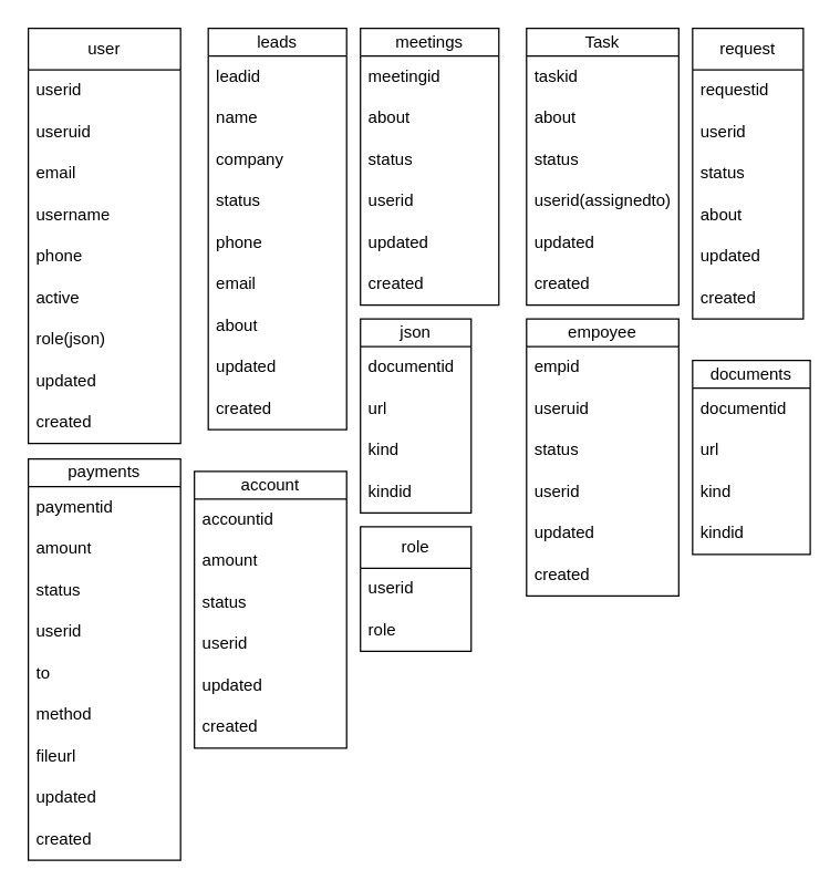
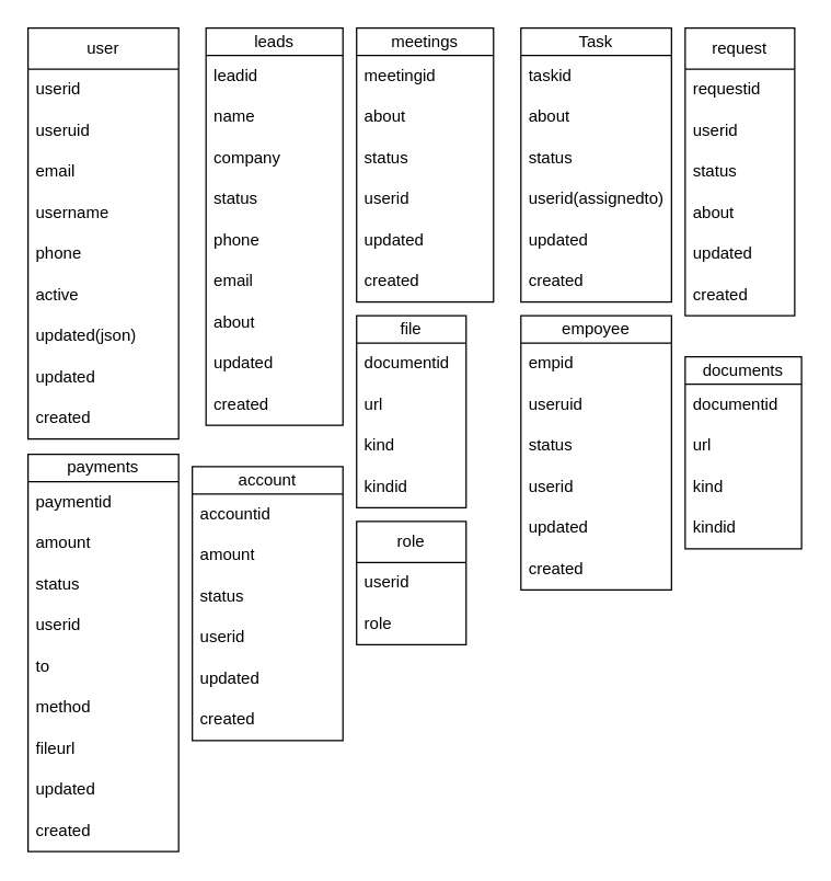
  <mxCell id="0" />
  <mxCell id="1" parent="0" />
  <mxCell id="2" value="role" style="swimlane;fontStyle=0;childLayout=stackLayout;horizontal=1;startSize=30;horizontalStack=0;resizeParent=1;resizeParentMax=0;resizeLast=0;collapsible=1;marginBottom=0;whiteSpace=wrap;html=1;" parent="1" vertex="1"><mxGeometry x="260" y="380" width="80" height="90" as="geometry" /></mxCell>
  <mxCell id="3" value="userid" style="text;strokeColor=none;fillColor=none;align=left;verticalAlign=middle;spacingLeft=4;spacingRight=4;overflow=hidden;points=[[0,0.5],[1,0.5]];portConstraint=eastwest;rotatable=0;whiteSpace=wrap;html=1;" parent="2" vertex="1"><mxGeometry y="30" width="80" height="30" as="geometry" /></mxCell>
  <mxCell id="4" value="role" style="text;strokeColor=none;fillColor=none;align=left;verticalAlign=middle;spacingLeft=4;spacingRight=4;overflow=hidden;points=[[0,0.5],[1,0.5]];portConstraint=eastwest;rotatable=0;whiteSpace=wrap;html=1;" parent="2" vertex="1"><mxGeometry y="60" width="80" height="30" as="geometry" /></mxCell>
  <mxCell id="5" value="user" style="swimlane;fontStyle=0;childLayout=stackLayout;horizontal=1;startSize=30;horizontalStack=0;resizeParent=1;resizeParentMax=0;resizeLast=0;collapsible=1;marginBottom=0;whiteSpace=wrap;html=1;" parent="1" vertex="1"><mxGeometry x="20" y="20" width="110" height="300" as="geometry" /></mxCell>
  <mxCell id="6" value="userid" style="text;strokeColor=none;fillColor=none;align=left;verticalAlign=middle;spacingLeft=4;spacingRight=4;overflow=hidden;points=[[0,0.5],[1,0.5]];portConstraint=eastwest;rotatable=0;whiteSpace=wrap;html=1;" parent="5" vertex="1"><mxGeometry y="30" width="110" height="30" as="geometry" /></mxCell>
  <mxCell id="7" value="useruid" style="text;strokeColor=none;fillColor=none;align=left;verticalAlign=middle;spacingLeft=4;spacingRight=4;overflow=hidden;points=[[0,0.5],[1,0.5]];portConstraint=eastwest;rotatable=0;whiteSpace=wrap;html=1;" parent="5" vertex="1"><mxGeometry y="60" width="110" height="30" as="geometry" /></mxCell>
  <mxCell id="8" value="email" style="text;strokeColor=none;fillColor=none;align=left;verticalAlign=middle;spacingLeft=4;spacingRight=4;overflow=hidden;points=[[0,0.5],[1,0.5]];portConstraint=eastwest;rotatable=0;whiteSpace=wrap;html=1;" parent="5" vertex="1"><mxGeometry y="90" width="110" height="30" as="geometry" /></mxCell>
  <mxCell id="9" value="username" style="text;strokeColor=none;fillColor=none;align=left;verticalAlign=middle;spacingLeft=4;spacingRight=4;overflow=hidden;points=[[0,0.5],[1,0.5]];portConstraint=eastwest;rotatable=0;whiteSpace=wrap;html=1;" parent="5" vertex="1"><mxGeometry y="120" width="110" height="30" as="geometry" /></mxCell>
  <mxCell id="10" value="phone" style="text;strokeColor=none;fillColor=none;align=left;verticalAlign=middle;spacingLeft=4;spacingRight=4;overflow=hidden;points=[[0,0.5],[1,0.5]];portConstraint=eastwest;rotatable=0;whiteSpace=wrap;html=1;" parent="5" vertex="1"><mxGeometry y="150" width="110" height="30" as="geometry" /></mxCell>
  <mxCell id="11" value="active" style="text;strokeColor=none;fillColor=none;align=left;verticalAlign=middle;spacingLeft=4;spacingRight=4;overflow=hidden;points=[[0,0.5],[1,0.5]];portConstraint=eastwest;rotatable=0;whiteSpace=wrap;html=1;" parent="5" vertex="1"><mxGeometry y="180" width="110" height="30" as="geometry" /></mxCell>
- <mxCell id="12" value="role(json)" style="text;strokeColor=none;fillColor=none;align=left;verticalAlign=middle;spacingLeft=4;spacingRight=4;overflow=hidden;points=[[0,0.5],[1,0.5]];portConstraint=eastwest;rotatable=0;whiteSpace=wrap;html=1;" parent="5" vertex="1"><mxGeometry y="210" width="110" height="30" as="geometry" /></mxCell>
+ <mxCell id="12" value="updated(json)" style="text;strokeColor=none;fillColor=none;align=left;verticalAlign=middle;spacingLeft=4;spacingRight=4;overflow=hidden;points=[[0,0.5],[1,0.5]];portConstraint=eastwest;rotatable=0;whiteSpace=wrap;html=1;" parent="5" vertex="1"><mxGeometry y="210" width="110" height="30" as="geometry" /></mxCell>
  <mxCell id="13" value="updated" style="text;strokeColor=none;fillColor=none;align=left;verticalAlign=middle;spacingLeft=4;spacingRight=4;overflow=hidden;points=[[0,0.5],[1,0.5]];portConstraint=eastwest;rotatable=0;whiteSpace=wrap;html=1;" parent="5" vertex="1"><mxGeometry y="240" width="110" height="30" as="geometry" /></mxCell>
  <mxCell id="14" value="created" style="text;strokeColor=none;fillColor=none;align=left;verticalAlign=middle;spacingLeft=4;spacingRight=4;overflow=hidden;points=[[0,0.5],[1,0.5]];portConstraint=eastwest;rotatable=0;whiteSpace=wrap;html=1;" parent="5" vertex="1"><mxGeometry y="270" width="110" height="30" as="geometry" /></mxCell>
  <mxCell id="15" value="leads" style="swimlane;fontStyle=0;childLayout=stackLayout;horizontal=1;startSize=20;horizontalStack=0;resizeParent=1;resizeParentMax=0;resizeLast=0;collapsible=1;marginBottom=0;whiteSpace=wrap;html=1;" parent="1" vertex="1"><mxGeometry x="150" y="20" width="100" height="290" as="geometry" /></mxCell>
  <mxCell id="16" value="leadid" style="text;strokeColor=none;fillColor=none;align=left;verticalAlign=middle;spacingLeft=4;spacingRight=4;overflow=hidden;points=[[0,0.5],[1,0.5]];portConstraint=eastwest;rotatable=0;whiteSpace=wrap;html=1;" parent="15" vertex="1"><mxGeometry y="20" width="100" height="30" as="geometry" /></mxCell>
  <mxCell id="17" value="name" style="text;strokeColor=none;fillColor=none;align=left;verticalAlign=middle;spacingLeft=4;spacingRight=4;overflow=hidden;points=[[0,0.5],[1,0.5]];portConstraint=eastwest;rotatable=0;whiteSpace=wrap;html=1;" parent="15" vertex="1"><mxGeometry y="50" width="100" height="30" as="geometry" /></mxCell>
  <mxCell id="18" value="company" style="text;strokeColor=none;fillColor=none;align=left;verticalAlign=middle;spacingLeft=4;spacingRight=4;overflow=hidden;points=[[0,0.5],[1,0.5]];portConstraint=eastwest;rotatable=0;whiteSpace=wrap;html=1;" parent="15" vertex="1"><mxGeometry y="80" width="100" height="30" as="geometry" /></mxCell>
  <mxCell id="19" value="status" style="text;strokeColor=none;fillColor=none;align=left;verticalAlign=middle;spacingLeft=4;spacingRight=4;overflow=hidden;points=[[0,0.5],[1,0.5]];portConstraint=eastwest;rotatable=0;whiteSpace=wrap;html=1;" parent="15" vertex="1"><mxGeometry y="110" width="100" height="30" as="geometry" /></mxCell>
  <mxCell id="20" value="phone" style="text;strokeColor=none;fillColor=none;align=left;verticalAlign=middle;spacingLeft=4;spacingRight=4;overflow=hidden;points=[[0,0.5],[1,0.5]];portConstraint=eastwest;rotatable=0;whiteSpace=wrap;html=1;" parent="15" vertex="1"><mxGeometry y="140" width="100" height="30" as="geometry" /></mxCell>
  <mxCell id="21" value="email" style="text;strokeColor=none;fillColor=none;align=left;verticalAlign=middle;spacingLeft=4;spacingRight=4;overflow=hidden;points=[[0,0.5],[1,0.5]];portConstraint=eastwest;rotatable=0;whiteSpace=wrap;html=1;" parent="15" vertex="1"><mxGeometry y="170" width="100" height="30" as="geometry" /></mxCell>
  <mxCell id="22" value="about" style="text;strokeColor=none;fillColor=none;align=left;verticalAlign=middle;spacingLeft=4;spacingRight=4;overflow=hidden;points=[[0,0.5],[1,0.5]];portConstraint=eastwest;rotatable=0;whiteSpace=wrap;html=1;" parent="15" vertex="1"><mxGeometry y="200" width="100" height="30" as="geometry" /></mxCell>
  <mxCell id="23" value="updated" style="text;strokeColor=none;fillColor=none;align=left;verticalAlign=middle;spacingLeft=4;spacingRight=4;overflow=hidden;points=[[0,0.5],[1,0.5]];portConstraint=eastwest;rotatable=0;whiteSpace=wrap;html=1;" parent="15" vertex="1"><mxGeometry y="230" width="100" height="30" as="geometry" /></mxCell>
  <mxCell id="24" value="created" style="text;strokeColor=none;fillColor=none;align=left;verticalAlign=middle;spacingLeft=4;spacingRight=4;overflow=hidden;points=[[0,0.5],[1,0.5]];portConstraint=eastwest;rotatable=0;whiteSpace=wrap;html=1;" parent="15" vertex="1"><mxGeometry y="260" width="100" height="30" as="geometry" /></mxCell>
  <mxCell id="25" value="meetings" style="swimlane;fontStyle=0;childLayout=stackLayout;horizontal=1;startSize=20;horizontalStack=0;resizeParent=1;resizeParentMax=0;resizeLast=0;collapsible=1;marginBottom=0;whiteSpace=wrap;html=1;" parent="1" vertex="1"><mxGeometry x="260" y="20" width="100" height="200" as="geometry" /></mxCell>
  <mxCell id="26" value="meetingid" style="text;strokeColor=none;fillColor=none;align=left;verticalAlign=middle;spacingLeft=4;spacingRight=4;overflow=hidden;points=[[0,0.5],[1,0.5]];portConstraint=eastwest;rotatable=0;whiteSpace=wrap;html=1;" parent="25" vertex="1"><mxGeometry y="20" width="100" height="30" as="geometry" /></mxCell>
  <mxCell id="27" value="about" style="text;strokeColor=none;fillColor=none;align=left;verticalAlign=middle;spacingLeft=4;spacingRight=4;overflow=hidden;points=[[0,0.5],[1,0.5]];portConstraint=eastwest;rotatable=0;whiteSpace=wrap;html=1;" parent="25" vertex="1"><mxGeometry y="50" width="100" height="30" as="geometry" /></mxCell>
  <mxCell id="28" value="status" style="text;strokeColor=none;fillColor=none;align=left;verticalAlign=middle;spacingLeft=4;spacingRight=4;overflow=hidden;points=[[0,0.5],[1,0.5]];portConstraint=eastwest;rotatable=0;whiteSpace=wrap;html=1;" parent="25" vertex="1"><mxGeometry y="80" width="100" height="30" as="geometry" /></mxCell>
  <mxCell id="29" value="userid" style="text;strokeColor=none;fillColor=none;align=left;verticalAlign=middle;spacingLeft=4;spacingRight=4;overflow=hidden;points=[[0,0.5],[1,0.5]];portConstraint=eastwest;rotatable=0;whiteSpace=wrap;html=1;" parent="25" vertex="1"><mxGeometry y="110" width="100" height="30" as="geometry" /></mxCell>
  <mxCell id="30" value="updated" style="text;strokeColor=none;fillColor=none;align=left;verticalAlign=middle;spacingLeft=4;spacingRight=4;overflow=hidden;points=[[0,0.5],[1,0.5]];portConstraint=eastwest;rotatable=0;whiteSpace=wrap;html=1;" parent="25" vertex="1"><mxGeometry y="140" width="100" height="30" as="geometry" /></mxCell>
  <mxCell id="31" value="created" style="text;strokeColor=none;fillColor=none;align=left;verticalAlign=middle;spacingLeft=4;spacingRight=4;overflow=hidden;points=[[0,0.5],[1,0.5]];portConstraint=eastwest;rotatable=0;whiteSpace=wrap;html=1;" parent="25" vertex="1"><mxGeometry y="170" width="100" height="30" as="geometry" /></mxCell>
  <mxCell id="32" value="Task" style="swimlane;fontStyle=0;childLayout=stackLayout;horizontal=1;startSize=20;horizontalStack=0;resizeParent=1;resizeParentMax=0;resizeLast=0;collapsible=1;marginBottom=0;whiteSpace=wrap;html=1;" parent="1" vertex="1"><mxGeometry x="380" y="20" width="110" height="200" as="geometry" /></mxCell>
  <mxCell id="33" value="taskid" style="text;strokeColor=none;fillColor=none;align=left;verticalAlign=middle;spacingLeft=4;spacingRight=4;overflow=hidden;points=[[0,0.5],[1,0.5]];portConstraint=eastwest;rotatable=0;whiteSpace=wrap;html=1;" parent="32" vertex="1"><mxGeometry y="20" width="110" height="30" as="geometry" /></mxCell>
  <mxCell id="34" value="about" style="text;strokeColor=none;fillColor=none;align=left;verticalAlign=middle;spacingLeft=4;spacingRight=4;overflow=hidden;points=[[0,0.5],[1,0.5]];portConstraint=eastwest;rotatable=0;whiteSpace=wrap;html=1;" parent="32" vertex="1"><mxGeometry y="50" width="110" height="30" as="geometry" /></mxCell>
  <mxCell id="35" value="status" style="text;strokeColor=none;fillColor=none;align=left;verticalAlign=middle;spacingLeft=4;spacingRight=4;overflow=hidden;points=[[0,0.5],[1,0.5]];portConstraint=eastwest;rotatable=0;whiteSpace=wrap;html=1;" parent="32" vertex="1"><mxGeometry y="80" width="110" height="30" as="geometry" /></mxCell>
  <mxCell id="36" value="userid(assignedto)" style="text;strokeColor=none;fillColor=none;align=left;verticalAlign=middle;spacingLeft=4;spacingRight=4;overflow=hidden;points=[[0,0.5],[1,0.5]];portConstraint=eastwest;rotatable=0;whiteSpace=wrap;html=1;" parent="32" vertex="1"><mxGeometry y="110" width="110" height="30" as="geometry" /></mxCell>
  <mxCell id="37" value="updated" style="text;strokeColor=none;fillColor=none;align=left;verticalAlign=middle;spacingLeft=4;spacingRight=4;overflow=hidden;points=[[0,0.5],[1,0.5]];portConstraint=eastwest;rotatable=0;whiteSpace=wrap;html=1;" parent="32" vertex="1"><mxGeometry y="140" width="110" height="30" as="geometry" /></mxCell>
  <mxCell id="38" value="created" style="text;strokeColor=none;fillColor=none;align=left;verticalAlign=middle;spacingLeft=4;spacingRight=4;overflow=hidden;points=[[0,0.5],[1,0.5]];portConstraint=eastwest;rotatable=0;whiteSpace=wrap;html=1;" parent="32" vertex="1"><mxGeometry y="170" width="110" height="30" as="geometry" /></mxCell>
  <mxCell id="39" value="request" style="swimlane;fontStyle=0;childLayout=stackLayout;horizontal=1;startSize=30;horizontalStack=0;resizeParent=1;resizeParentMax=0;resizeLast=0;collapsible=1;marginBottom=0;whiteSpace=wrap;html=1;" parent="1" vertex="1"><mxGeometry x="500" y="20" width="80" height="210" as="geometry" /></mxCell>
  <mxCell id="40" value="requestid" style="text;strokeColor=none;fillColor=none;align=left;verticalAlign=middle;spacingLeft=4;spacingRight=4;overflow=hidden;points=[[0,0.5],[1,0.5]];portConstraint=eastwest;rotatable=0;whiteSpace=wrap;html=1;" parent="39" vertex="1"><mxGeometry y="30" width="80" height="30" as="geometry" /></mxCell>
  <mxCell id="41" value="userid" style="text;strokeColor=none;fillColor=none;align=left;verticalAlign=middle;spacingLeft=4;spacingRight=4;overflow=hidden;points=[[0,0.5],[1,0.5]];portConstraint=eastwest;rotatable=0;whiteSpace=wrap;html=1;" parent="39" vertex="1"><mxGeometry y="60" width="80" height="30" as="geometry" /></mxCell>
  <mxCell id="42" value="status" style="text;strokeColor=none;fillColor=none;align=left;verticalAlign=middle;spacingLeft=4;spacingRight=4;overflow=hidden;points=[[0,0.5],[1,0.5]];portConstraint=eastwest;rotatable=0;whiteSpace=wrap;html=1;" parent="39" vertex="1"><mxGeometry y="90" width="80" height="30" as="geometry" /></mxCell>
  <mxCell id="43" value="about" style="text;strokeColor=none;fillColor=none;align=left;verticalAlign=middle;spacingLeft=4;spacingRight=4;overflow=hidden;points=[[0,0.5],[1,0.5]];portConstraint=eastwest;rotatable=0;whiteSpace=wrap;html=1;" parent="39" vertex="1"><mxGeometry y="120" width="80" height="30" as="geometry" /></mxCell>
  <mxCell id="44" value="updated" style="text;strokeColor=none;fillColor=none;align=left;verticalAlign=middle;spacingLeft=4;spacingRight=4;overflow=hidden;points=[[0,0.5],[1,0.5]];portConstraint=eastwest;rotatable=0;whiteSpace=wrap;html=1;" parent="39" vertex="1"><mxGeometry y="150" width="80" height="30" as="geometry" /></mxCell>
  <mxCell id="45" value="created" style="text;strokeColor=none;fillColor=none;align=left;verticalAlign=middle;spacingLeft=4;spacingRight=4;overflow=hidden;points=[[0,0.5],[1,0.5]];portConstraint=eastwest;rotatable=0;whiteSpace=wrap;html=1;" parent="39" vertex="1"><mxGeometry y="180" width="80" height="30" as="geometry" /></mxCell>
  <mxCell id="46" value="payments" style="swimlane;fontStyle=0;childLayout=stackLayout;horizontal=1;startSize=20;horizontalStack=0;resizeParent=1;resizeParentMax=0;resizeLast=0;collapsible=1;marginBottom=0;whiteSpace=wrap;html=1;" parent="1" vertex="1"><mxGeometry x="20" y="331" width="110" height="290" as="geometry" /></mxCell>
  <mxCell id="47" value="paymentid" style="text;strokeColor=none;fillColor=none;align=left;verticalAlign=middle;spacingLeft=4;spacingRight=4;overflow=hidden;points=[[0,0.5],[1,0.5]];portConstraint=eastwest;rotatable=0;whiteSpace=wrap;html=1;" parent="46" vertex="1"><mxGeometry y="20" width="110" height="30" as="geometry" /></mxCell>
  <mxCell id="48" value="amount" style="text;strokeColor=none;fillColor=none;align=left;verticalAlign=middle;spacingLeft=4;spacingRight=4;overflow=hidden;points=[[0,0.5],[1,0.5]];portConstraint=eastwest;rotatable=0;whiteSpace=wrap;html=1;" parent="46" vertex="1"><mxGeometry y="50" width="110" height="30" as="geometry" /></mxCell>
  <mxCell id="49" value="status" style="text;strokeColor=none;fillColor=none;align=left;verticalAlign=middle;spacingLeft=4;spacingRight=4;overflow=hidden;points=[[0,0.5],[1,0.5]];portConstraint=eastwest;rotatable=0;whiteSpace=wrap;html=1;" parent="46" vertex="1"><mxGeometry y="80" width="110" height="30" as="geometry" /></mxCell>
  <mxCell id="50" value="userid" style="text;strokeColor=none;fillColor=none;align=left;verticalAlign=middle;spacingLeft=4;spacingRight=4;overflow=hidden;points=[[0,0.5],[1,0.5]];portConstraint=eastwest;rotatable=0;whiteSpace=wrap;html=1;" parent="46" vertex="1"><mxGeometry y="110" width="110" height="30" as="geometry" /></mxCell>
  <mxCell id="51" value="to&lt;br&gt;" style="text;strokeColor=none;fillColor=none;align=left;verticalAlign=middle;spacingLeft=4;spacingRight=4;overflow=hidden;points=[[0,0.5],[1,0.5]];portConstraint=eastwest;rotatable=0;whiteSpace=wrap;html=1;" parent="46" vertex="1"><mxGeometry y="140" width="110" height="30" as="geometry" /></mxCell>
  <mxCell id="52" value="method" style="text;strokeColor=none;fillColor=none;align=left;verticalAlign=middle;spacingLeft=4;spacingRight=4;overflow=hidden;points=[[0,0.5],[1,0.5]];portConstraint=eastwest;rotatable=0;whiteSpace=wrap;html=1;" parent="46" vertex="1"><mxGeometry y="170" width="110" height="30" as="geometry" /></mxCell>
  <mxCell id="53" value="fileurl" style="text;strokeColor=none;fillColor=none;align=left;verticalAlign=middle;spacingLeft=4;spacingRight=4;overflow=hidden;points=[[0,0.5],[1,0.5]];portConstraint=eastwest;rotatable=0;whiteSpace=wrap;html=1;" parent="46" vertex="1"><mxGeometry y="200" width="110" height="30" as="geometry" /></mxCell>
  <mxCell id="54" value="updated" style="text;strokeColor=none;fillColor=none;align=left;verticalAlign=middle;spacingLeft=4;spacingRight=4;overflow=hidden;points=[[0,0.5],[1,0.5]];portConstraint=eastwest;rotatable=0;whiteSpace=wrap;html=1;" parent="46" vertex="1"><mxGeometry y="230" width="110" height="30" as="geometry" /></mxCell>
  <mxCell id="55" value="created" style="text;strokeColor=none;fillColor=none;align=left;verticalAlign=middle;spacingLeft=4;spacingRight=4;overflow=hidden;points=[[0,0.5],[1,0.5]];portConstraint=eastwest;rotatable=0;whiteSpace=wrap;html=1;" parent="46" vertex="1"><mxGeometry y="260" width="110" height="30" as="geometry" /></mxCell>
  <mxCell id="56" value="account" style="swimlane;fontStyle=0;childLayout=stackLayout;horizontal=1;startSize=20;horizontalStack=0;resizeParent=1;resizeParentMax=0;resizeLast=0;collapsible=1;marginBottom=0;whiteSpace=wrap;html=1;" parent="1" vertex="1"><mxGeometry x="140" y="340" width="110" height="200" as="geometry" /></mxCell>
  <mxCell id="57" value="accountid" style="text;strokeColor=none;fillColor=none;align=left;verticalAlign=middle;spacingLeft=4;spacingRight=4;overflow=hidden;points=[[0,0.5],[1,0.5]];portConstraint=eastwest;rotatable=0;whiteSpace=wrap;html=1;" parent="56" vertex="1"><mxGeometry y="20" width="110" height="30" as="geometry" /></mxCell>
  <mxCell id="58" value="amount" style="text;strokeColor=none;fillColor=none;align=left;verticalAlign=middle;spacingLeft=4;spacingRight=4;overflow=hidden;points=[[0,0.5],[1,0.5]];portConstraint=eastwest;rotatable=0;whiteSpace=wrap;html=1;" parent="56" vertex="1"><mxGeometry y="50" width="110" height="30" as="geometry" /></mxCell>
  <mxCell id="59" value="status" style="text;strokeColor=none;fillColor=none;align=left;verticalAlign=middle;spacingLeft=4;spacingRight=4;overflow=hidden;points=[[0,0.5],[1,0.5]];portConstraint=eastwest;rotatable=0;whiteSpace=wrap;html=1;" parent="56" vertex="1"><mxGeometry y="80" width="110" height="30" as="geometry" /></mxCell>
  <mxCell id="60" value="userid" style="text;strokeColor=none;fillColor=none;align=left;verticalAlign=middle;spacingLeft=4;spacingRight=4;overflow=hidden;points=[[0,0.5],[1,0.5]];portConstraint=eastwest;rotatable=0;whiteSpace=wrap;html=1;" parent="56" vertex="1"><mxGeometry y="110" width="110" height="30" as="geometry" /></mxCell>
  <mxCell id="61" value="updated" style="text;strokeColor=none;fillColor=none;align=left;verticalAlign=middle;spacingLeft=4;spacingRight=4;overflow=hidden;points=[[0,0.5],[1,0.5]];portConstraint=eastwest;rotatable=0;whiteSpace=wrap;html=1;" parent="56" vertex="1"><mxGeometry y="140" width="110" height="30" as="geometry" /></mxCell>
  <mxCell id="62" value="created" style="text;strokeColor=none;fillColor=none;align=left;verticalAlign=middle;spacingLeft=4;spacingRight=4;overflow=hidden;points=[[0,0.5],[1,0.5]];portConstraint=eastwest;rotatable=0;whiteSpace=wrap;html=1;" parent="56" vertex="1"><mxGeometry y="170" width="110" height="30" as="geometry" /></mxCell>
  <mxCell id="63" value="documents" style="swimlane;fontStyle=0;childLayout=stackLayout;horizontal=1;startSize=20;horizontalStack=0;resizeParent=1;resizeParentMax=0;resizeLast=0;collapsible=1;marginBottom=0;whiteSpace=wrap;html=1;" parent="1" vertex="1"><mxGeometry x="500" y="260" width="85" height="140" as="geometry" /></mxCell>
  <mxCell id="64" value="documentid" style="text;strokeColor=none;fillColor=none;align=left;verticalAlign=middle;spacingLeft=4;spacingRight=4;overflow=hidden;points=[[0,0.5],[1,0.5]];portConstraint=eastwest;rotatable=0;whiteSpace=wrap;html=1;" parent="63" vertex="1"><mxGeometry y="20" width="85" height="30" as="geometry" /></mxCell>
  <mxCell id="65" value="url" style="text;strokeColor=none;fillColor=none;align=left;verticalAlign=middle;spacingLeft=4;spacingRight=4;overflow=hidden;points=[[0,0.5],[1,0.5]];portConstraint=eastwest;rotatable=0;whiteSpace=wrap;html=1;" parent="63" vertex="1"><mxGeometry y="50" width="85" height="30" as="geometry" /></mxCell>
  <mxCell id="66" value="kind" style="text;strokeColor=none;fillColor=none;align=left;verticalAlign=middle;spacingLeft=4;spacingRight=4;overflow=hidden;points=[[0,0.5],[1,0.5]];portConstraint=eastwest;rotatable=0;whiteSpace=wrap;html=1;" parent="63" vertex="1"><mxGeometry y="80" width="85" height="30" as="geometry" /></mxCell>
  <mxCell id="67" value="kindid" style="text;strokeColor=none;fillColor=none;align=left;verticalAlign=middle;spacingLeft=4;spacingRight=4;overflow=hidden;points=[[0,0.5],[1,0.5]];portConstraint=eastwest;rotatable=0;whiteSpace=wrap;html=1;" parent="63" vertex="1"><mxGeometry y="110" width="85" height="30" as="geometry" /></mxCell>
- <mxCell id="68" value="json" style="swimlane;fontStyle=0;childLayout=stackLayout;horizontal=1;startSize=20;horizontalStack=0;resizeParent=1;resizeParentMax=0;resizeLast=0;collapsible=1;marginBottom=0;whiteSpace=wrap;html=1;" parent="1" vertex="1"><mxGeometry x="260" y="230" width="80" height="140" as="geometry" /></mxCell>
+ <mxCell id="68" value="file" style="swimlane;fontStyle=0;childLayout=stackLayout;horizontal=1;startSize=20;horizontalStack=0;resizeParent=1;resizeParentMax=0;resizeLast=0;collapsible=1;marginBottom=0;whiteSpace=wrap;html=1;" parent="1" vertex="1"><mxGeometry x="260" y="230" width="80" height="140" as="geometry" /></mxCell>
  <mxCell id="69" value="documentid" style="text;strokeColor=none;fillColor=none;align=left;verticalAlign=middle;spacingLeft=4;spacingRight=4;overflow=hidden;points=[[0,0.5],[1,0.5]];portConstraint=eastwest;rotatable=0;whiteSpace=wrap;html=1;" parent="68" vertex="1"><mxGeometry y="20" width="80" height="30" as="geometry" /></mxCell>
  <mxCell id="70" value="url" style="text;strokeColor=none;fillColor=none;align=left;verticalAlign=middle;spacingLeft=4;spacingRight=4;overflow=hidden;points=[[0,0.5],[1,0.5]];portConstraint=eastwest;rotatable=0;whiteSpace=wrap;html=1;" parent="68" vertex="1"><mxGeometry y="50" width="80" height="30" as="geometry" /></mxCell>
  <mxCell id="71" value="kind" style="text;strokeColor=none;fillColor=none;align=left;verticalAlign=middle;spacingLeft=4;spacingRight=4;overflow=hidden;points=[[0,0.5],[1,0.5]];portConstraint=eastwest;rotatable=0;whiteSpace=wrap;html=1;" parent="68" vertex="1"><mxGeometry y="80" width="80" height="30" as="geometry" /></mxCell>
  <mxCell id="72" value="kindid" style="text;strokeColor=none;fillColor=none;align=left;verticalAlign=middle;spacingLeft=4;spacingRight=4;overflow=hidden;points=[[0,0.5],[1,0.5]];portConstraint=eastwest;rotatable=0;whiteSpace=wrap;html=1;" parent="68" vertex="1"><mxGeometry y="110" width="80" height="30" as="geometry" /></mxCell>
  <mxCell id="73" value="empoyee" style="swimlane;fontStyle=0;childLayout=stackLayout;horizontal=1;startSize=20;horizontalStack=0;resizeParent=1;resizeParentMax=0;resizeLast=0;collapsible=1;marginBottom=0;whiteSpace=wrap;html=1;" parent="1" vertex="1"><mxGeometry x="380" y="230" width="110" height="200" as="geometry" /></mxCell>
  <mxCell id="74" value="empid" style="text;strokeColor=none;fillColor=none;align=left;verticalAlign=middle;spacingLeft=4;spacingRight=4;overflow=hidden;points=[[0,0.5],[1,0.5]];portConstraint=eastwest;rotatable=0;whiteSpace=wrap;html=1;" parent="73" vertex="1"><mxGeometry y="20" width="110" height="30" as="geometry" /></mxCell>
  <mxCell id="75" value="useruid" style="text;strokeColor=none;fillColor=none;align=left;verticalAlign=middle;spacingLeft=4;spacingRight=4;overflow=hidden;points=[[0,0.5],[1,0.5]];portConstraint=eastwest;rotatable=0;whiteSpace=wrap;html=1;" parent="73" vertex="1"><mxGeometry y="50" width="110" height="30" as="geometry" /></mxCell>
  <mxCell id="76" value="status" style="text;strokeColor=none;fillColor=none;align=left;verticalAlign=middle;spacingLeft=4;spacingRight=4;overflow=hidden;points=[[0,0.5],[1,0.5]];portConstraint=eastwest;rotatable=0;whiteSpace=wrap;html=1;" parent="73" vertex="1"><mxGeometry y="80" width="110" height="30" as="geometry" /></mxCell>
  <mxCell id="77" value="userid" style="text;strokeColor=none;fillColor=none;align=left;verticalAlign=middle;spacingLeft=4;spacingRight=4;overflow=hidden;points=[[0,0.5],[1,0.5]];portConstraint=eastwest;rotatable=0;whiteSpace=wrap;html=1;" parent="73" vertex="1"><mxGeometry y="110" width="110" height="30" as="geometry" /></mxCell>
  <mxCell id="78" value="updated" style="text;strokeColor=none;fillColor=none;align=left;verticalAlign=middle;spacingLeft=4;spacingRight=4;overflow=hidden;points=[[0,0.5],[1,0.5]];portConstraint=eastwest;rotatable=0;whiteSpace=wrap;html=1;" parent="73" vertex="1"><mxGeometry y="140" width="110" height="30" as="geometry" /></mxCell>
  <mxCell id="79" value="created" style="text;strokeColor=none;fillColor=none;align=left;verticalAlign=middle;spacingLeft=4;spacingRight=4;overflow=hidden;points=[[0,0.5],[1,0.5]];portConstraint=eastwest;rotatable=0;whiteSpace=wrap;html=1;" parent="73" vertex="1"><mxGeometry y="170" width="110" height="30" as="geometry" /></mxCell>
